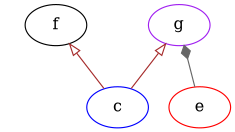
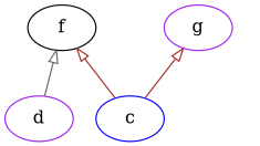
  digraph {
    rankdir=BT
    node [color=purple]
    edge [arrowhead=onormal color=brown]
    n1 [color=blue label=c]
    n2 [color=black label=f]
    n3 [label=g]
-   n5 [color=red label=e]
+   n4 [label=d]
    n1 -> n2
    n1 -> n3
-   n5 -> n3 [arrowhead=diamond color=gray40]
+   n4 -> n2 [color=gray40]
  }
